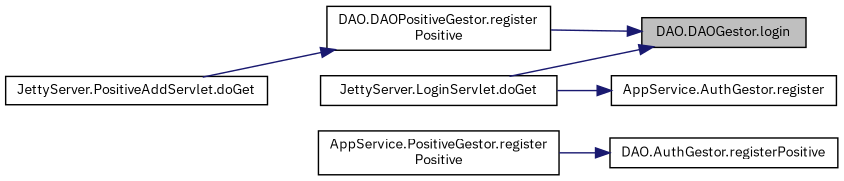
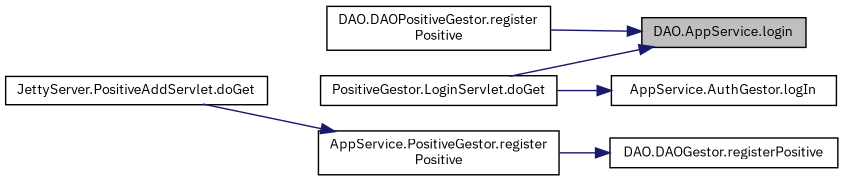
  digraph {
    fontname="IBM Plex Sans"
    rankdir=RL
    node [color=black fillcolor=white fontname="IBM Plex Sans" fontsize=10 shape=record style=filled]
    edge [color=midnightblue dir=back fontname="IBM Plex Sans" fontsize=10 labelfontname=Helvetica labelfontsize=10 style=solid]
-   n1 [fillcolor=grey75 fontcolor=black height=0.2 label="DAO.DAOGestor.login" width=0.4]
+   n1 [fillcolor=grey75 fontcolor=black height=0.2 label="DAO.AppService.login" width=0.4]
    n2 [height=0.2 label="DAO.DAOPositiveGestor.register\lPositive" width=0.4]
-   n3 [height=0.2 label="JettyServer.LoginServlet.doGet" width=0.4]
-   n4 [height=0.2 label="AppService.AuthGestor.register" width=0.4]
-   n5 [height=0.2 label="DAO.AuthGestor.registerPositive" width=0.4]
+   n3 [height=0.2 label="PositiveGestor.LoginServlet.doGet" width=0.4]
+   n4 [height=0.2 label="AppService.AuthGestor.logIn" width=0.4]
+   n5 [height=0.2 label="DAO.DAOGestor.registerPositive" width=0.4]
    n6 [height=0.2 label="AppService.PositiveGestor.register\lPositive" width=0.4]
    n7 [height=0.2 label="JettyServer.PositiveAddServlet.doGet" width=0.4]
    n1 -> n2
    n1 -> n3
    n4 -> n3
    n5 -> n6
-   n2 -> n7
+   n6 -> n7
  }
